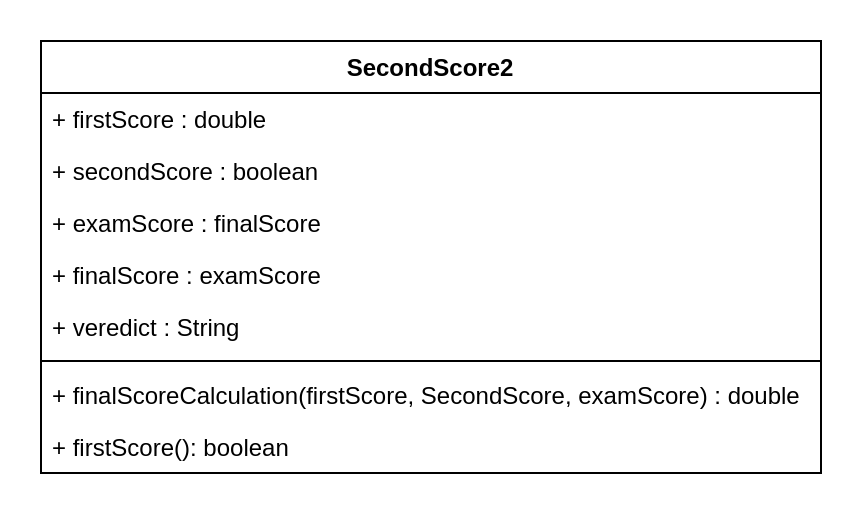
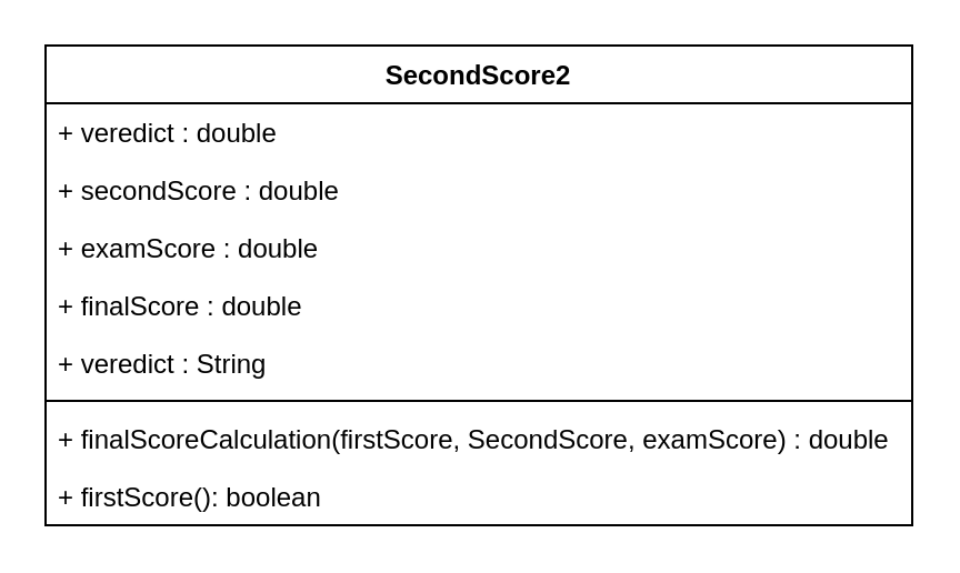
  <mxCell id="0" />
  <mxCell id="1" parent="0" />
  <mxCell id="2" value="SecondScore2" style="swimlane;fontStyle=1;align=center;verticalAlign=top;childLayout=stackLayout;horizontal=1;startSize=26;horizontalStack=0;resizeParent=1;resizeParentMax=0;resizeLast=0;collapsible=1;marginBottom=0;" vertex="1" parent="1"><mxGeometry x="20" y="20" width="390" height="216" as="geometry" /></mxCell>
- <mxCell id="3" value="+ firstScore : double" style="text;strokeColor=none;fillColor=none;align=left;verticalAlign=top;spacingLeft=4;spacingRight=4;overflow=hidden;rotatable=0;points=[[0,0.5],[1,0.5]];portConstraint=eastwest;" vertex="1" parent="2"><mxGeometry y="26" width="390" height="26" as="geometry" /></mxCell>
- <mxCell id="4" value="+ secondScore : boolean" style="text;strokeColor=none;fillColor=none;align=left;verticalAlign=top;spacingLeft=4;spacingRight=4;overflow=hidden;rotatable=0;points=[[0,0.5],[1,0.5]];portConstraint=eastwest;" vertex="1" parent="2"><mxGeometry y="52" width="390" height="26" as="geometry" /></mxCell>
- <mxCell id="5" value="+ examScore : finalScore" style="text;strokeColor=none;fillColor=none;align=left;verticalAlign=top;spacingLeft=4;spacingRight=4;overflow=hidden;rotatable=0;points=[[0,0.5],[1,0.5]];portConstraint=eastwest;" vertex="1" parent="2"><mxGeometry y="78" width="390" height="26" as="geometry" /></mxCell>
- <mxCell id="6" value="+ finalScore : examScore" style="text;strokeColor=none;fillColor=none;align=left;verticalAlign=top;spacingLeft=4;spacingRight=4;overflow=hidden;rotatable=0;points=[[0,0.5],[1,0.5]];portConstraint=eastwest;" vertex="1" parent="2"><mxGeometry y="104" width="390" height="26" as="geometry" /></mxCell>
+ <mxCell id="3" value="+ veredict : double" style="text;strokeColor=none;fillColor=none;align=left;verticalAlign=top;spacingLeft=4;spacingRight=4;overflow=hidden;rotatable=0;points=[[0,0.5],[1,0.5]];portConstraint=eastwest;" vertex="1" parent="2"><mxGeometry y="26" width="390" height="26" as="geometry" /></mxCell>
+ <mxCell id="4" value="+ secondScore : double" style="text;strokeColor=none;fillColor=none;align=left;verticalAlign=top;spacingLeft=4;spacingRight=4;overflow=hidden;rotatable=0;points=[[0,0.5],[1,0.5]];portConstraint=eastwest;" vertex="1" parent="2"><mxGeometry y="52" width="390" height="26" as="geometry" /></mxCell>
+ <mxCell id="5" value="+ examScore : double" style="text;strokeColor=none;fillColor=none;align=left;verticalAlign=top;spacingLeft=4;spacingRight=4;overflow=hidden;rotatable=0;points=[[0,0.5],[1,0.5]];portConstraint=eastwest;" vertex="1" parent="2"><mxGeometry y="78" width="390" height="26" as="geometry" /></mxCell>
+ <mxCell id="6" value="+ finalScore : double" style="text;strokeColor=none;fillColor=none;align=left;verticalAlign=top;spacingLeft=4;spacingRight=4;overflow=hidden;rotatable=0;points=[[0,0.5],[1,0.5]];portConstraint=eastwest;" vertex="1" parent="2"><mxGeometry y="104" width="390" height="26" as="geometry" /></mxCell>
  <mxCell id="7" value="+ veredict : String" style="text;strokeColor=none;fillColor=none;align=left;verticalAlign=top;spacingLeft=4;spacingRight=4;overflow=hidden;rotatable=0;points=[[0,0.5],[1,0.5]];portConstraint=eastwest;" vertex="1" parent="2"><mxGeometry y="130" width="390" height="26" as="geometry" /></mxCell>
  <mxCell id="8" value="" style="line;strokeWidth=1;fillColor=none;align=left;verticalAlign=middle;spacingTop=-1;spacingLeft=3;spacingRight=3;rotatable=0;labelPosition=right;points=[];portConstraint=eastwest;" vertex="1" parent="2"><mxGeometry y="156" width="390" height="8" as="geometry" /></mxCell>
  <mxCell id="9" value="+ finalScoreCalculation(firstScore, SecondScore, examScore) : double&#10;" style="text;strokeColor=none;fillColor=none;align=left;verticalAlign=top;spacingLeft=4;spacingRight=4;overflow=hidden;rotatable=0;points=[[0,0.5],[1,0.5]];portConstraint=eastwest;" vertex="1" parent="2"><mxGeometry y="164" width="390" height="26" as="geometry" /></mxCell>
  <mxCell id="10" value="+ firstScore(): boolean" style="text;strokeColor=none;fillColor=none;align=left;verticalAlign=top;spacingLeft=4;spacingRight=4;overflow=hidden;rotatable=0;points=[[0,0.5],[1,0.5]];portConstraint=eastwest;" vertex="1" parent="2"><mxGeometry y="190" width="390" height="26" as="geometry" /></mxCell>
